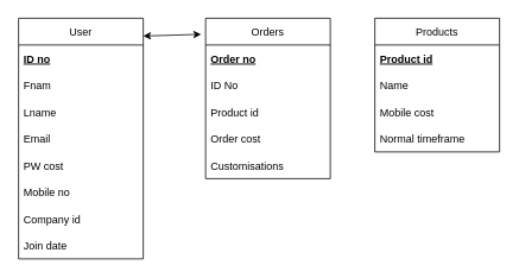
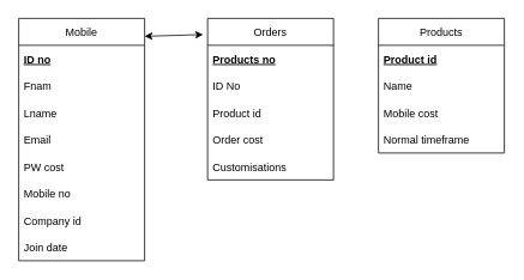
  <mxCell id="0" />
  <mxCell id="1" parent="0" />
- <mxCell id="2" value="User" style="swimlane;fontStyle=0;childLayout=stackLayout;horizontal=1;startSize=30;horizontalStack=0;resizeParent=1;resizeParentMax=0;resizeLast=0;collapsible=1;marginBottom=0;" vertex="1" parent="1"><mxGeometry x="20" y="20" width="140" height="270" as="geometry" /></mxCell>
+ <mxCell id="2" value="Mobile" style="swimlane;fontStyle=0;childLayout=stackLayout;horizontal=1;startSize=30;horizontalStack=0;resizeParent=1;resizeParentMax=0;resizeLast=0;collapsible=1;marginBottom=0;" vertex="1" parent="1"><mxGeometry x="20" y="20" width="140" height="270" as="geometry" /></mxCell>
  <mxCell id="3" value="ID no" style="text;strokeColor=none;fillColor=none;align=left;verticalAlign=middle;spacingLeft=4;spacingRight=4;overflow=hidden;points=[[0,0.5],[1,0.5]];portConstraint=eastwest;rotatable=0;fontStyle=5" vertex="1" parent="2"><mxGeometry y="30" width="140" height="30" as="geometry" /></mxCell>
  <mxCell id="4" value="Fnam" style="text;strokeColor=none;fillColor=none;align=left;verticalAlign=middle;spacingLeft=4;spacingRight=4;overflow=hidden;points=[[0,0.5],[1,0.5]];portConstraint=eastwest;rotatable=0;" vertex="1" parent="2"><mxGeometry y="60" width="140" height="30" as="geometry" /></mxCell>
  <mxCell id="5" value="Lname" style="text;strokeColor=none;fillColor=none;align=left;verticalAlign=middle;spacingLeft=4;spacingRight=4;overflow=hidden;points=[[0,0.5],[1,0.5]];portConstraint=eastwest;rotatable=0;" vertex="1" parent="2"><mxGeometry y="90" width="140" height="30" as="geometry" /></mxCell>
  <mxCell id="6" value="Email" style="text;strokeColor=none;fillColor=none;align=left;verticalAlign=middle;spacingLeft=4;spacingRight=4;overflow=hidden;points=[[0,0.5],[1,0.5]];portConstraint=eastwest;rotatable=0;" vertex="1" parent="2"><mxGeometry y="120" width="140" height="30" as="geometry" /></mxCell>
  <mxCell id="7" value="PW cost" style="text;strokeColor=none;fillColor=none;align=left;verticalAlign=middle;spacingLeft=4;spacingRight=4;overflow=hidden;points=[[0,0.5],[1,0.5]];portConstraint=eastwest;rotatable=0;" vertex="1" parent="2"><mxGeometry y="150" width="140" height="30" as="geometry" /></mxCell>
  <mxCell id="8" value="Mobile no   " style="text;strokeColor=none;fillColor=none;align=left;verticalAlign=middle;spacingLeft=4;spacingRight=4;overflow=hidden;points=[[0,0.5],[1,0.5]];portConstraint=eastwest;rotatable=0;" vertex="1" parent="2"><mxGeometry y="180" width="140" height="30" as="geometry" /></mxCell>
  <mxCell id="9" value="Company id" style="text;strokeColor=none;fillColor=none;align=left;verticalAlign=middle;spacingLeft=4;spacingRight=4;overflow=hidden;points=[[0,0.5],[1,0.5]];portConstraint=eastwest;rotatable=0;" vertex="1" parent="2"><mxGeometry y="210" width="140" height="30" as="geometry" /></mxCell>
  <mxCell id="10" value="Join date" style="text;strokeColor=none;fillColor=none;align=left;verticalAlign=middle;spacingLeft=4;spacingRight=4;overflow=hidden;points=[[0,0.5],[1,0.5]];portConstraint=eastwest;rotatable=0;" vertex="1" parent="2"><mxGeometry y="240" width="140" height="30" as="geometry" /></mxCell>
  <mxCell id="11" value="Orders" style="swimlane;fontStyle=0;childLayout=stackLayout;horizontal=1;startSize=30;horizontalStack=0;resizeParent=1;resizeParentMax=0;resizeLast=0;collapsible=1;marginBottom=0;" vertex="1" parent="1"><mxGeometry x="230" y="20" width="140" height="180" as="geometry" /></mxCell>
- <mxCell id="12" value="Order no" style="text;strokeColor=none;fillColor=none;align=left;verticalAlign=middle;spacingLeft=4;spacingRight=4;overflow=hidden;points=[[0,0.5],[1,0.5]];portConstraint=eastwest;rotatable=0;fontStyle=5" vertex="1" parent="11"><mxGeometry y="30" width="140" height="30" as="geometry" /></mxCell>
+ <mxCell id="12" value="Products no" style="text;strokeColor=none;fillColor=none;align=left;verticalAlign=middle;spacingLeft=4;spacingRight=4;overflow=hidden;points=[[0,0.5],[1,0.5]];portConstraint=eastwest;rotatable=0;fontStyle=5" vertex="1" parent="11"><mxGeometry y="30" width="140" height="30" as="geometry" /></mxCell>
  <mxCell id="13" value="ID No" style="text;strokeColor=none;fillColor=none;align=left;verticalAlign=middle;spacingLeft=4;spacingRight=4;overflow=hidden;points=[[0,0.5],[1,0.5]];portConstraint=eastwest;rotatable=0;" vertex="1" parent="11"><mxGeometry y="60" width="140" height="30" as="geometry" /></mxCell>
  <mxCell id="14" value="Product id" style="text;strokeColor=none;fillColor=none;align=left;verticalAlign=middle;spacingLeft=4;spacingRight=4;overflow=hidden;points=[[0,0.5],[1,0.5]];portConstraint=eastwest;rotatable=0;" vertex="1" parent="11"><mxGeometry y="90" width="140" height="30" as="geometry" /></mxCell>
  <mxCell id="15" value="Order cost" style="text;strokeColor=none;fillColor=none;align=left;verticalAlign=middle;spacingLeft=4;spacingRight=4;overflow=hidden;points=[[0,0.5],[1,0.5]];portConstraint=eastwest;rotatable=0;" vertex="1" parent="11"><mxGeometry y="120" width="140" height="30" as="geometry" /></mxCell>
  <mxCell id="16" value="Customisations" style="text;strokeColor=none;fillColor=none;align=left;verticalAlign=middle;spacingLeft=4;spacingRight=4;overflow=hidden;points=[[0,0.5],[1,0.5]];portConstraint=eastwest;rotatable=0;" vertex="1" parent="11"><mxGeometry y="150" width="140" height="30" as="geometry" /></mxCell>
  <mxCell id="17" value="Products" style="swimlane;fontStyle=0;childLayout=stackLayout;horizontal=1;startSize=30;horizontalStack=0;resizeParent=1;resizeParentMax=0;resizeLast=0;collapsible=1;marginBottom=0;" vertex="1" parent="1"><mxGeometry x="420" y="20" width="140" height="150" as="geometry" /></mxCell>
  <mxCell id="18" value="Product id" style="text;strokeColor=none;fillColor=none;align=left;verticalAlign=middle;spacingLeft=4;spacingRight=4;overflow=hidden;points=[[0,0.5],[1,0.5]];portConstraint=eastwest;rotatable=0;fontStyle=5" vertex="1" parent="17"><mxGeometry y="30" width="140" height="30" as="geometry" /></mxCell>
  <mxCell id="19" value="Name" style="text;strokeColor=none;fillColor=none;align=left;verticalAlign=middle;spacingLeft=4;spacingRight=4;overflow=hidden;points=[[0,0.5],[1,0.5]];portConstraint=eastwest;rotatable=0;" vertex="1" parent="17"><mxGeometry y="60" width="140" height="30" as="geometry" /></mxCell>
  <mxCell id="20" value="Mobile cost" style="text;strokeColor=none;fillColor=none;align=left;verticalAlign=middle;spacingLeft=4;spacingRight=4;overflow=hidden;points=[[0,0.5],[1,0.5]];portConstraint=eastwest;rotatable=0;" vertex="1" parent="17"><mxGeometry y="90" width="140" height="30" as="geometry" /></mxCell>
  <mxCell id="21" value="Normal timeframe" style="text;strokeColor=none;fillColor=none;align=left;verticalAlign=middle;spacingLeft=4;spacingRight=4;overflow=hidden;points=[[0,0.5],[1,0.5]];portConstraint=eastwest;rotatable=0;" vertex="1" parent="17"><mxGeometry y="120" width="140" height="30" as="geometry" /></mxCell>
  <mxCell id="22" value="" style="endArrow=classic;startArrow=classic;html=1;rounded=0;entryX=-0.036;entryY=0.1;entryDx=0;entryDy=0;entryPerimeter=0;" edge="1" parent="1" target="11"><mxGeometry width="50" height="50" relative="1" as="geometry"><mxPoint x="160" y="40" as="sourcePoint" /><mxPoint x="210" y="-10" as="targetPoint" /></mxGeometry></mxCell>
